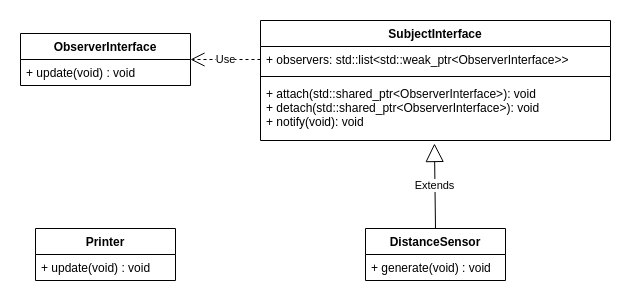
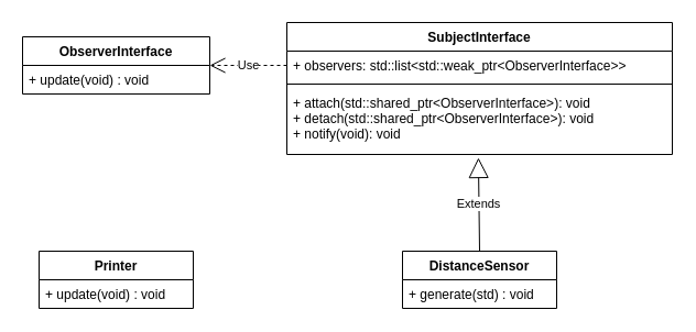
  <mxCell id="0" />
  <mxCell id="1" parent="0" />
  <mxCell id="2" value="SubjectInterface" style="swimlane;fontStyle=1;align=center;verticalAlign=top;childLayout=stackLayout;horizontal=1;startSize=26;horizontalStack=0;resizeParent=1;resizeParentMax=0;resizeLast=0;collapsible=1;marginBottom=0;" parent="1" vertex="1"><mxGeometry x="260" y="20" width="350" height="120" as="geometry" /></mxCell>
  <mxCell id="3" value="+ observers: std::list&lt;std::weak_ptr&lt;ObserverInterface&gt;&gt;" style="text;strokeColor=none;fillColor=none;align=left;verticalAlign=top;spacingLeft=4;spacingRight=4;overflow=hidden;rotatable=0;points=[[0,0.5],[1,0.5]];portConstraint=eastwest;" parent="2" vertex="1"><mxGeometry y="26" width="350" height="26" as="geometry" /></mxCell>
  <mxCell id="4" value="" style="line;strokeWidth=1;fillColor=none;align=left;verticalAlign=middle;spacingTop=-1;spacingLeft=3;spacingRight=3;rotatable=0;labelPosition=right;points=[];portConstraint=eastwest;strokeColor=inherit;" parent="2" vertex="1"><mxGeometry y="52" width="350" height="8" as="geometry" /></mxCell>
  <mxCell id="5" value="+ attach(std::shared_ptr&lt;ObserverInterface&gt;): void&#10;+ detach(std::shared_ptr&lt;ObserverInterface&gt;): void&#10;+ notify(void): void" style="text;strokeColor=none;fillColor=none;align=left;verticalAlign=top;spacingLeft=4;spacingRight=4;overflow=hidden;rotatable=0;points=[[0,0.5],[1,0.5]];portConstraint=eastwest;" parent="2" vertex="1"><mxGeometry y="60" width="350" height="60" as="geometry" /></mxCell>
  <mxCell id="6" value="ObserverInterface" style="swimlane;fontStyle=1;childLayout=stackLayout;horizontal=1;startSize=26;fillColor=none;horizontalStack=0;resizeParent=1;resizeParentMax=0;resizeLast=0;collapsible=1;marginBottom=0;" parent="1" vertex="1"><mxGeometry x="20" y="33" width="170" height="52" as="geometry" /></mxCell>
  <mxCell id="7" value="+ update(void) : void" style="text;strokeColor=none;fillColor=none;align=left;verticalAlign=top;spacingLeft=4;spacingRight=4;overflow=hidden;rotatable=0;points=[[0,0.5],[1,0.5]];portConstraint=eastwest;" parent="6" vertex="1"><mxGeometry y="26" width="170" height="26" as="geometry" /></mxCell>
  <mxCell id="8" value="DistanceSensor" style="swimlane;fontStyle=1;childLayout=stackLayout;horizontal=1;startSize=26;fillColor=none;horizontalStack=0;resizeParent=1;resizeParentMax=0;resizeLast=0;collapsible=1;marginBottom=0;" parent="1" vertex="1"><mxGeometry x="365" y="228" width="140" height="52" as="geometry" /></mxCell>
- <mxCell id="9" value="+ generate(void) : void" style="text;strokeColor=none;fillColor=none;align=left;verticalAlign=top;spacingLeft=4;spacingRight=4;overflow=hidden;rotatable=0;points=[[0,0.5],[1,0.5]];portConstraint=eastwest;" parent="8" vertex="1"><mxGeometry y="26" width="140" height="26" as="geometry" /></mxCell>
+ <mxCell id="9" value="+ generate(std) : void" style="text;strokeColor=none;fillColor=none;align=left;verticalAlign=top;spacingLeft=4;spacingRight=4;overflow=hidden;rotatable=0;points=[[0,0.5],[1,0.5]];portConstraint=eastwest;" parent="8" vertex="1"><mxGeometry y="26" width="140" height="26" as="geometry" /></mxCell>
  <mxCell id="10" value="Printer" style="swimlane;fontStyle=1;childLayout=stackLayout;horizontal=1;startSize=26;fillColor=none;horizontalStack=0;resizeParent=1;resizeParentMax=0;resizeLast=0;collapsible=1;marginBottom=0;" parent="1" vertex="1"><mxGeometry x="35" y="228" width="140" height="52" as="geometry" /></mxCell>
  <mxCell id="11" value="+ update(void) : void" style="text;strokeColor=none;fillColor=none;align=left;verticalAlign=top;spacingLeft=4;spacingRight=4;overflow=hidden;rotatable=0;points=[[0,0.5],[1,0.5]];portConstraint=eastwest;" parent="10" vertex="1"><mxGeometry y="26" width="140" height="26" as="geometry" /></mxCell>
  <mxCell id="12" value="Extends" style="endArrow=block;endSize=16;endFill=0;html=1;rounded=0;exitX=0.5;exitY=0;exitDx=0;exitDy=0;entryX=0.497;entryY=1.05;entryDx=0;entryDy=0;entryPerimeter=0;" parent="1" source="8" target="5" edge="1"><mxGeometry width="160" relative="1" as="geometry"><mxPoint x="480" y="98" as="sourcePoint" /><mxPoint x="640" y="98" as="targetPoint" /></mxGeometry></mxCell>
  <mxCell id="13" value="Use" style="endArrow=open;endSize=12;dashed=1;html=1;rounded=0;entryX=1;entryY=0.5;entryDx=0;entryDy=0;exitX=0;exitY=0.5;exitDx=0;exitDy=0;" parent="1" source="3" target="6" edge="1"><mxGeometry width="160" relative="1" as="geometry"><mxPoint x="550" y="98" as="sourcePoint" /><mxPoint x="710" y="98" as="targetPoint" /></mxGeometry></mxCell>
